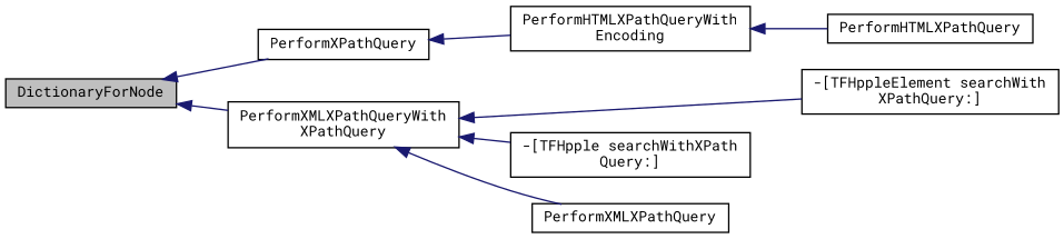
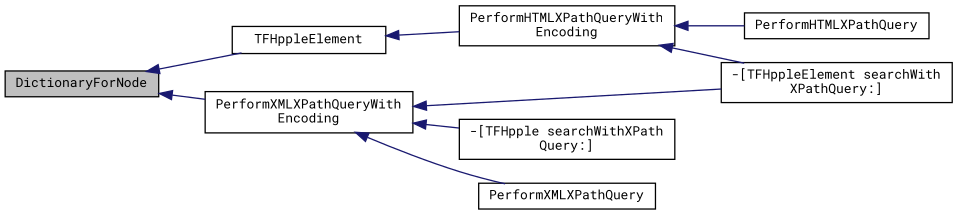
  digraph {
    fontname="Roboto Mono"
    rankdir=LR
    node [color=black fillcolor=white fontname="Roboto Mono" fontsize=10 shape=record style=filled]
    edge [color=midnightblue dir=back fontname="Roboto Mono" fontsize=10 labelfontname=Helvetica labelfontsize=10 style=solid]
    n1 [fillcolor=grey75 fontcolor=black height=0.2 label=DictionaryForNode width=0.4]
-   n2 [height=0.2 label=PerformXPathQuery width=0.4]
-   n3 [height=0.2 label="PerformXMLXPathQueryWith\lXPathQuery" width=0.4]
+   n2 [height=0.2 label=TFHppleElement width=0.4]
+   n3 [height=0.2 label="PerformXMLXPathQueryWith\lEncoding" width=0.4]
    n4 [height=0.2 label="PerformHTMLXPathQueryWith\lEncoding" width=0.4]
    n5 [height=0.2 label="-[TFHppleElement searchWith\lXPathQuery:]" width=0.4]
    n6 [height=0.2 label=PerformHTMLXPathQuery width=0.4]
    n7 [height=0.2 label="-[TFHpple searchWithXPath\lQuery:]" width=0.4]
    n8 [height=0.2 label=PerformXMLXPathQuery width=0.4]
    n1 -> n2
    n1 -> n3
    n2 -> n4
    n3 -> n5
    n3 -> n7
    n3 -> n8
+   n4 -> n5
    n4 -> n6
  }
